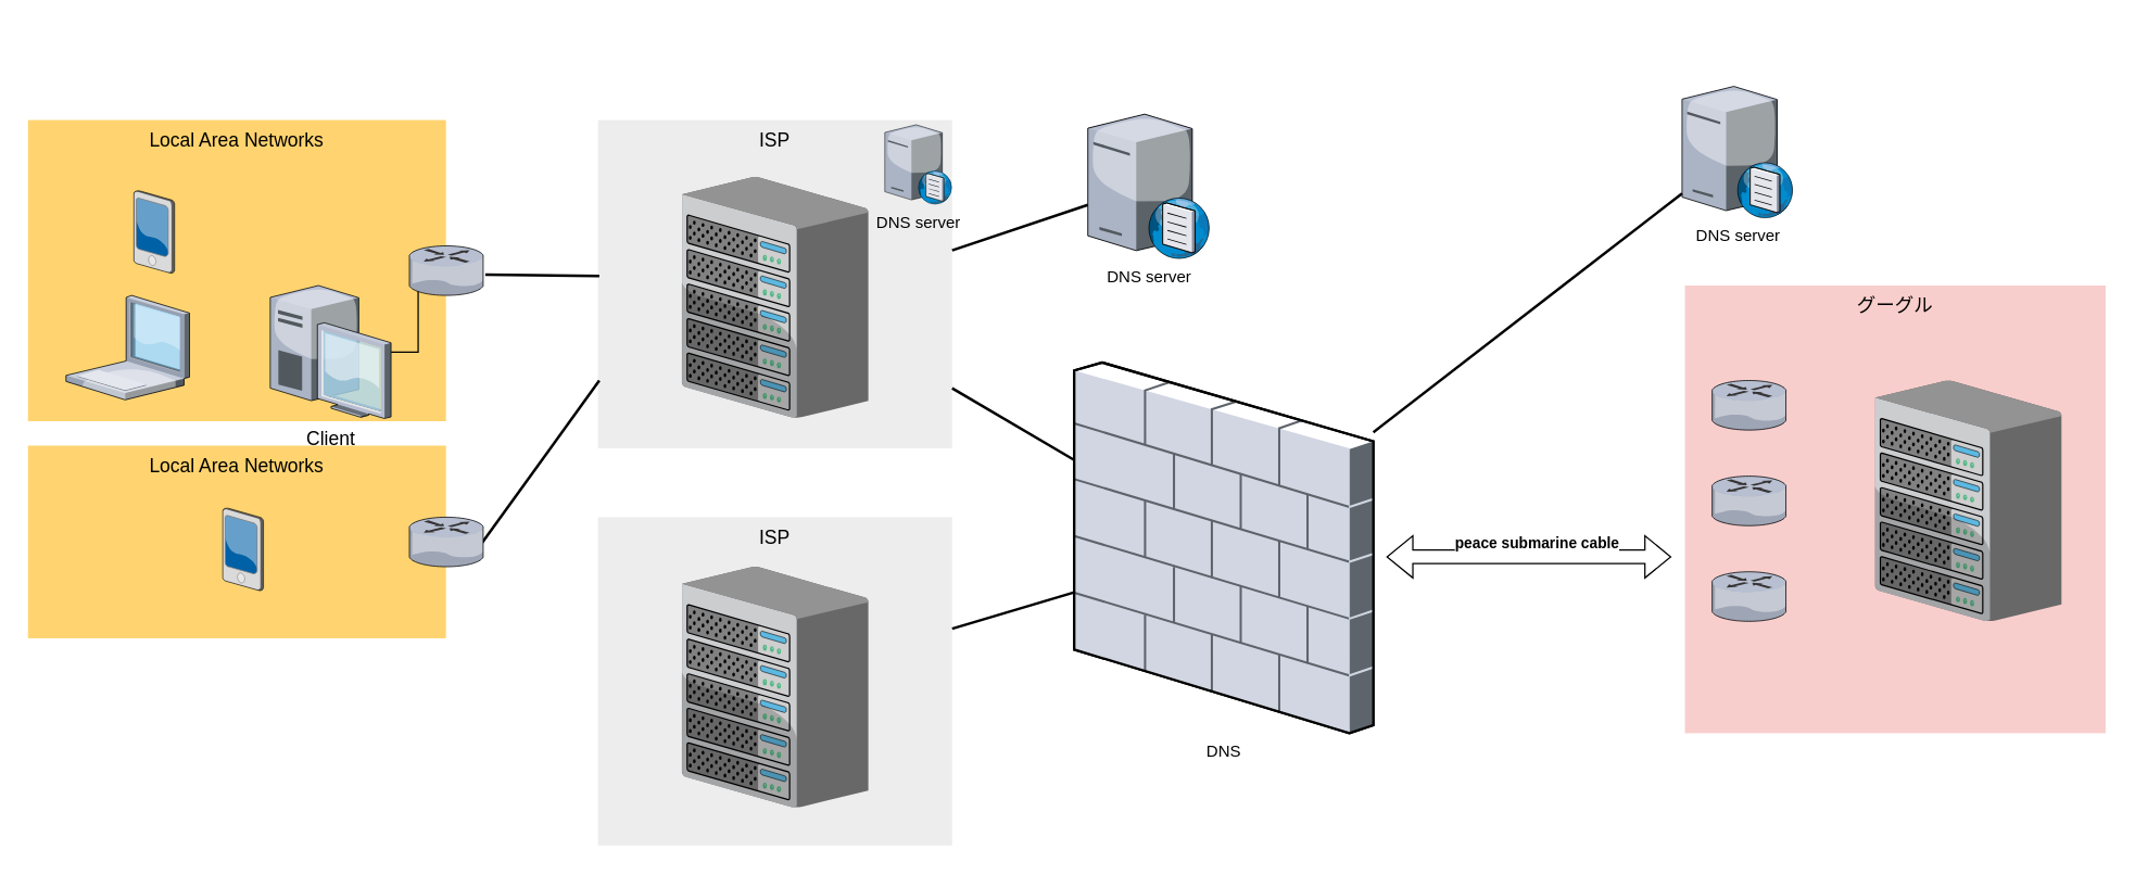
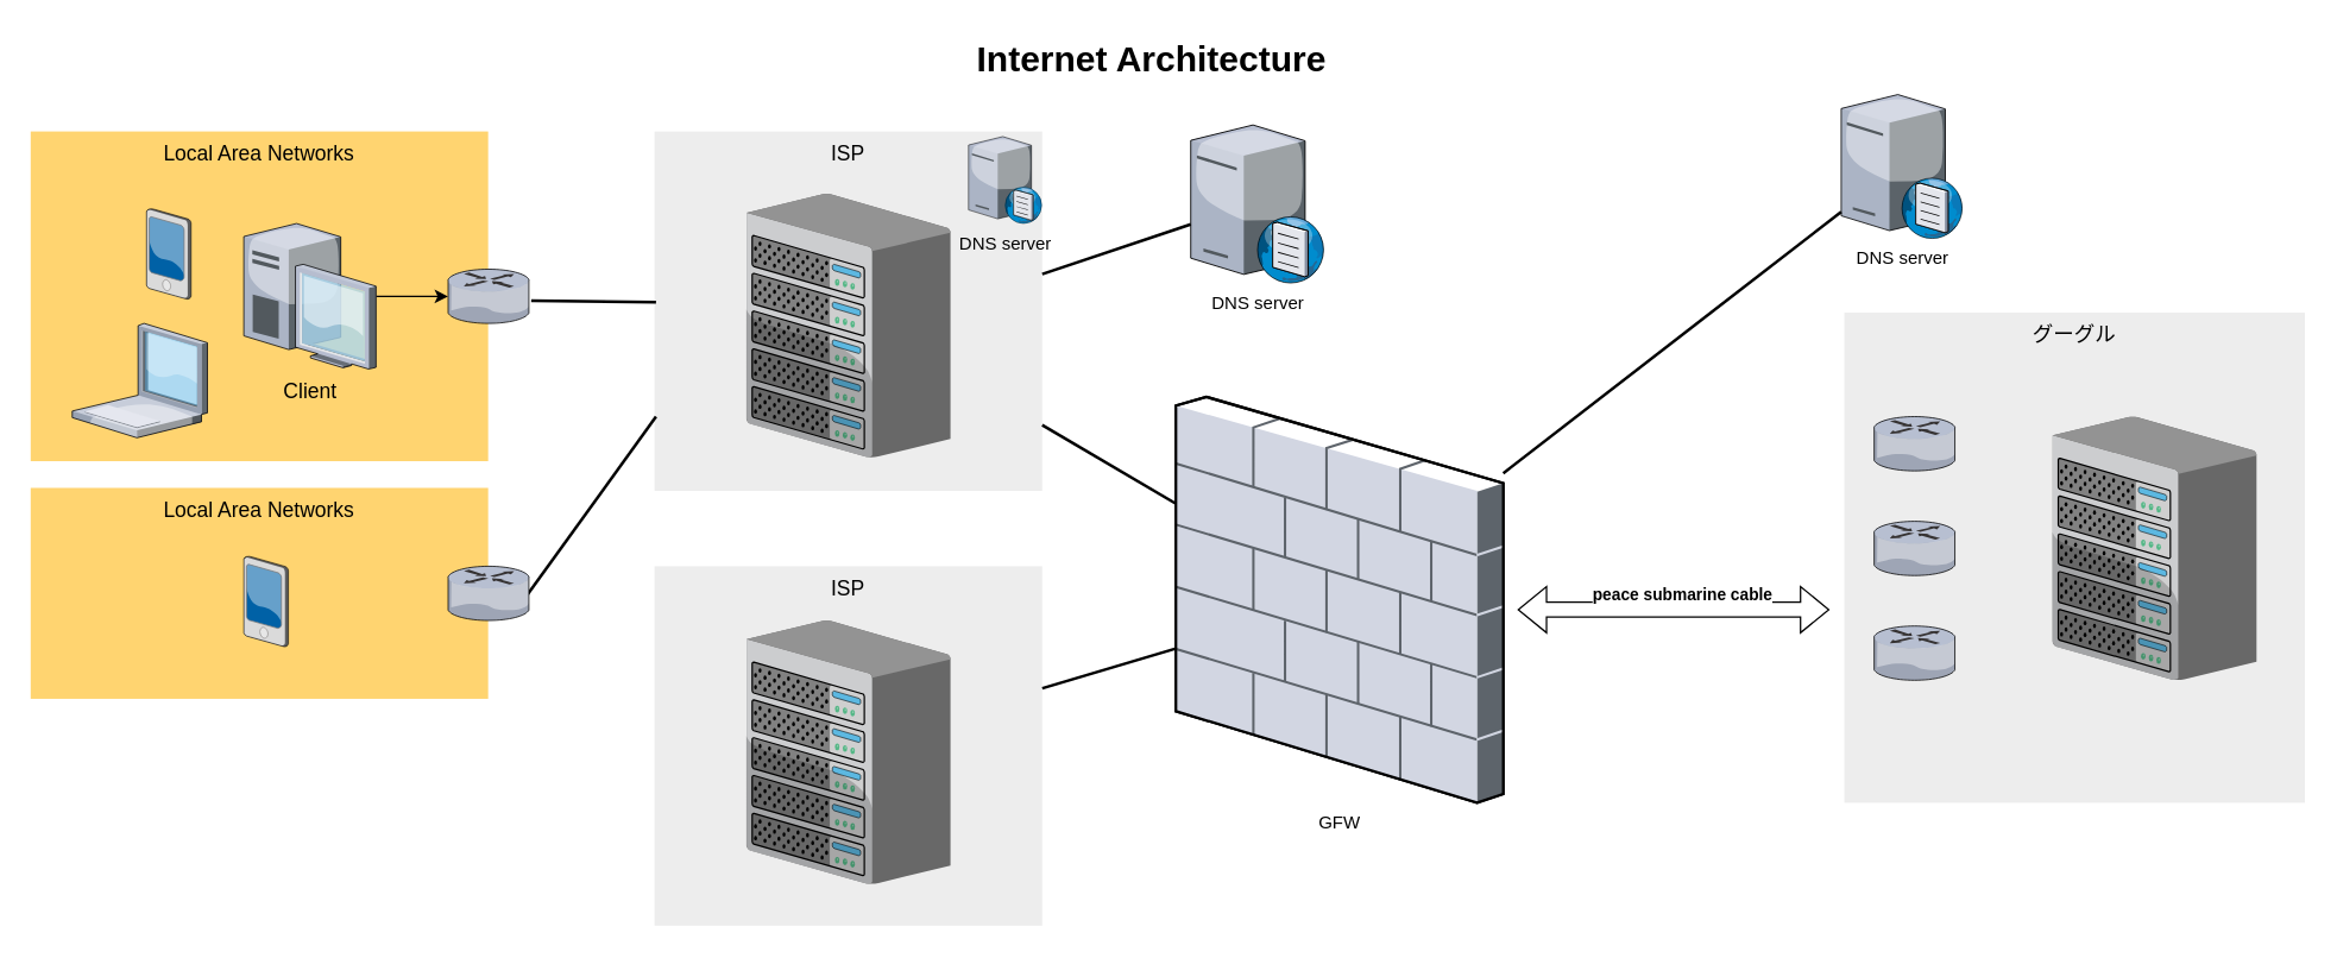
  <mxCell id="0" style=";html=1;" />
  <mxCell id="1" style=";html=1;" parent="0" />
  <mxCell id="2" value="ISP" style="whiteSpace=wrap;html=1;fillColor=#EDEDED;fontSize=14;strokeColor=none;verticalAlign=top;" vertex="1" parent="1"><mxGeometry x="440" y="380.75" width="261" height="242" as="geometry" /></mxCell>
- <mxCell id="3" value="グーグル" style="whiteSpace=wrap;html=1;fillColor=#f8cecc;fontSize=14;strokeColor=none;verticalAlign=top;" parent="1" vertex="1"><mxGeometry x="1241" y="210" width="310" height="330" as="geometry" /></mxCell>
+ <mxCell id="3" value="グーグル" style="whiteSpace=wrap;html=1;fillColor=#ededed;fontSize=14;strokeColor=none;verticalAlign=top;" parent="1" vertex="1"><mxGeometry x="1241" y="210" width="310" height="330" as="geometry" /></mxCell>
  <mxCell id="4" value="ISP" style="whiteSpace=wrap;html=1;fillColor=#EDEDED;fontSize=14;strokeColor=none;verticalAlign=top;" parent="1" vertex="1"><mxGeometry x="440" y="88" width="261" height="242" as="geometry" /></mxCell>
  <mxCell id="5" value="Local Area Networks" style="whiteSpace=wrap;html=1;fillColor=#FFD470;gradientColor=none;fontSize=14;strokeColor=none;verticalAlign=top;" parent="1" vertex="1"><mxGeometry x="20" y="88" width="308" height="222" as="geometry" /></mxCell>
  <mxCell id="6" style="edgeStyle=none;rounded=0;html=1;startSize=10;endSize=10;jettySize=auto;orthogonalLoop=1;fontSize=14;endArrow=none;endFill=0;strokeWidth=2;exitX=0.964;exitY=0.541;exitDx=0;exitDy=0;exitPerimeter=0;" parent="1" source="18" edge="1"><mxGeometry relative="1" as="geometry"><mxPoint x="260" y="358.334" as="sourcePoint" /><mxPoint x="441" y="280" as="targetPoint" /></mxGeometry></mxCell>
  <mxCell id="7" style="edgeStyle=none;rounded=0;html=1;startSize=10;endSize=10;jettySize=auto;orthogonalLoop=1;fontSize=14;endArrow=none;endFill=0;strokeWidth=2;exitX=1.018;exitY=0.582;exitDx=0;exitDy=0;exitPerimeter=0;" parent="1" source="13" edge="1"><mxGeometry relative="1" as="geometry"><mxPoint x="421" y="191" as="sourcePoint" /><mxPoint x="441" y="203" as="targetPoint" /></mxGeometry></mxCell>
  <mxCell id="8" value="" style="edgeStyle=orthogonalEdgeStyle;rounded=0;orthogonalLoop=1;jettySize=auto;html=1;" edge="1" parent="1" source="9" target="13"><mxGeometry relative="1" as="geometry" /></mxCell>
- <mxCell id="9" value="Client" style="verticalLabelPosition=bottom;aspect=fixed;html=1;verticalAlign=top;strokeColor=none;shape=mxgraph.citrix.desktop;fillColor=#66B2FF;gradientColor=#0066CC;fontSize=14;" parent="1" vertex="1"><mxGeometry x="198.5" y="210" width="89" height="98" as="geometry" /></mxCell>
+ <mxCell id="9" value="Client" style="verticalLabelPosition=bottom;aspect=fixed;html=1;verticalAlign=top;strokeColor=none;shape=mxgraph.citrix.desktop;fillColor=#66B2FF;gradientColor=#0066CC;fontSize=14;" parent="1" vertex="1"><mxGeometry x="163.5" y="150" width="89" height="98" as="geometry" /></mxCell>
  <mxCell id="10" style="edgeStyle=none;rounded=0;html=1;startSize=10;endSize=10;jettySize=auto;orthogonalLoop=1;fontSize=14;endArrow=none;endFill=0;strokeWidth=2;" parent="1" source="4" target="26" edge="1"><mxGeometry relative="1" as="geometry"><mxPoint x="661.591" y="248" as="sourcePoint" /><mxPoint x="761" y="280" as="targetPoint" /></mxGeometry></mxCell>
  <mxCell id="11" style="edgeStyle=none;rounded=0;html=1;startSize=10;endSize=10;jettySize=auto;orthogonalLoop=1;fontSize=14;endArrow=none;endFill=0;strokeWidth=2;" parent="1" source="2" target="26" edge="1"><mxGeometry relative="1" as="geometry"><mxPoint x="675" y="534.241" as="sourcePoint" /><mxPoint x="814" y="585.173" as="targetPoint" /></mxGeometry></mxCell>
+ <mxCell id="12" value="&amp;nbsp;Internet Architecture" style="text;strokeColor=none;fillColor=none;html=1;fontSize=24;fontStyle=1;verticalAlign=middle;align=center;" parent="1" vertex="1"><mxGeometry x="340" y="20" width="861" height="40" as="geometry" /></mxCell>
  <mxCell id="13" value="" style="verticalLabelPosition=bottom;aspect=fixed;html=1;verticalAlign=top;strokeColor=none;shape=mxgraph.citrix.router;fillColor=#66B2FF;gradientColor=#0066CC;fontSize=14;" vertex="1" parent="1"><mxGeometry x="301" y="180.75" width="55" height="36.5" as="geometry" /></mxCell>
  <mxCell id="14" value="" style="verticalLabelPosition=bottom;sketch=0;aspect=fixed;html=1;verticalAlign=top;strokeColor=none;align=center;outlineConnect=0;shape=mxgraph.citrix.laptop_1;" vertex="1" parent="1"><mxGeometry x="48" y="217.25" width="91" height="77" as="geometry" /></mxCell>
  <mxCell id="15" value="Local Area Networks" style="whiteSpace=wrap;html=1;fillColor=#FFD470;gradientColor=none;fontSize=14;strokeColor=none;verticalAlign=top;" vertex="1" parent="1"><mxGeometry x="20" y="328" width="308" height="142" as="geometry" /></mxCell>
  <mxCell id="16" value="" style="verticalLabelPosition=bottom;sketch=0;aspect=fixed;html=1;verticalAlign=top;strokeColor=none;align=center;outlineConnect=0;shape=mxgraph.citrix.pda;" vertex="1" parent="1"><mxGeometry x="98" y="140" width="30" height="61" as="geometry" /></mxCell>
  <mxCell id="17" value="" style="verticalLabelPosition=bottom;sketch=0;aspect=fixed;html=1;verticalAlign=top;strokeColor=none;align=center;outlineConnect=0;shape=mxgraph.citrix.pda;" vertex="1" parent="1"><mxGeometry x="163.5" y="374" width="30" height="61" as="geometry" /></mxCell>
  <mxCell id="18" value="" style="verticalLabelPosition=bottom;aspect=fixed;html=1;verticalAlign=top;strokeColor=none;shape=mxgraph.citrix.router;fillColor=#66B2FF;gradientColor=#0066CC;fontSize=14;" vertex="1" parent="1"><mxGeometry x="301" y="380.75" width="55" height="36.5" as="geometry" /></mxCell>
  <mxCell id="19" value="" style="verticalLabelPosition=bottom;sketch=0;aspect=fixed;html=1;verticalAlign=top;strokeColor=none;align=center;outlineConnect=0;shape=mxgraph.citrix.chassis;" vertex="1" parent="1"><mxGeometry x="501.75" y="130" width="137.5" height="177.5" as="geometry" /></mxCell>
  <mxCell id="20" value="" style="verticalLabelPosition=bottom;sketch=0;aspect=fixed;html=1;verticalAlign=top;strokeColor=none;align=center;outlineConnect=0;shape=mxgraph.citrix.chassis;" vertex="1" parent="1"><mxGeometry x="501.75" y="417.25" width="137.5" height="177.5" as="geometry" /></mxCell>
  <mxCell id="21" value="" style="verticalLabelPosition=bottom;sketch=0;aspect=fixed;html=1;verticalAlign=top;strokeColor=none;align=center;outlineConnect=0;shape=mxgraph.citrix.chassis;" vertex="1" parent="1"><mxGeometry x="1381" y="280" width="137.5" height="177.5" as="geometry" /></mxCell>
  <mxCell id="22" value="" style="verticalLabelPosition=bottom;sketch=0;aspect=fixed;html=1;verticalAlign=top;strokeColor=none;align=center;outlineConnect=0;shape=mxgraph.citrix.router;" vertex="1" parent="1"><mxGeometry x="1261" y="280" width="55" height="36.5" as="geometry" /></mxCell>
  <mxCell id="23" value="" style="verticalLabelPosition=bottom;sketch=0;aspect=fixed;html=1;verticalAlign=top;strokeColor=none;align=center;outlineConnect=0;shape=mxgraph.citrix.router;" vertex="1" parent="1"><mxGeometry x="1261" y="350.5" width="55" height="36.5" as="geometry" /></mxCell>
  <mxCell id="24" value="" style="verticalLabelPosition=bottom;sketch=0;aspect=fixed;html=1;verticalAlign=top;strokeColor=none;align=center;outlineConnect=0;shape=mxgraph.citrix.router;" vertex="1" parent="1"><mxGeometry x="1261" y="421" width="55" height="36.5" as="geometry" /></mxCell>
  <mxCell id="25" value="DNS server" style="verticalLabelPosition=bottom;sketch=0;aspect=fixed;html=1;verticalAlign=top;strokeColor=none;align=center;outlineConnect=0;shape=mxgraph.citrix.dns_server;" vertex="1" parent="1"><mxGeometry x="801" y="81" width="90.14" height="109" as="geometry" /></mxCell>
- <mxCell id="26" value="DNS" style="verticalLabelPosition=bottom;sketch=0;aspect=fixed;html=1;verticalAlign=top;strokeColor=none;align=center;outlineConnect=0;shape=mxgraph.citrix.firewall;" vertex="1" parent="1"><mxGeometry x="791" y="266.75" width="220.37" height="273.25" as="geometry" /></mxCell>
+ <mxCell id="26" value="GFW" style="verticalLabelPosition=bottom;sketch=0;aspect=fixed;html=1;verticalAlign=top;strokeColor=none;align=center;outlineConnect=0;shape=mxgraph.citrix.firewall;" vertex="1" parent="1"><mxGeometry x="791" y="266.75" width="220.37" height="273.25" as="geometry" /></mxCell>
  <mxCell id="27" style="edgeStyle=none;rounded=0;html=1;startSize=10;endSize=10;jettySize=auto;orthogonalLoop=1;fontSize=14;endArrow=none;endFill=0;strokeWidth=2;entryX=1;entryY=0.397;entryDx=0;entryDy=0;entryPerimeter=0;" edge="1" parent="1" source="25" target="4"><mxGeometry relative="1" as="geometry"><mxPoint x="761" y="707.111" as="sourcePoint" /><mxPoint x="761" y="700" as="targetPoint" /></mxGeometry></mxCell>
  <mxCell id="28" value="DNS server" style="verticalLabelPosition=bottom;sketch=0;aspect=fixed;html=1;verticalAlign=top;strokeColor=none;align=center;outlineConnect=0;shape=mxgraph.citrix.dns_server;" vertex="1" parent="1"><mxGeometry x="651.38" y="90" width="49.62" height="60" as="geometry" /></mxCell>
  <mxCell id="29" value="" style="shape=flexArrow;endArrow=classic;startArrow=classic;html=1;rounded=0;" edge="1" parent="1"><mxGeometry width="100" height="100" relative="1" as="geometry"><mxPoint x="1021" y="410" as="sourcePoint" /><mxPoint x="1231" y="410" as="targetPoint" /></mxGeometry></mxCell>
  <mxCell id="30" value="peace submarine cable" style="edgeLabel;html=1;align=center;verticalAlign=middle;resizable=0;points=[];fontStyle=1" vertex="1" connectable="0" parent="29"><mxGeometry x="0.367" y="-3" relative="1" as="geometry"><mxPoint x="-34" y="-14" as="offset" /></mxGeometry></mxCell>
  <mxCell id="31" value="DNS server" style="verticalLabelPosition=bottom;sketch=0;aspect=fixed;html=1;verticalAlign=top;strokeColor=none;align=center;outlineConnect=0;shape=mxgraph.citrix.dns_server;" vertex="1" parent="1"><mxGeometry x="1238.88" y="60.75" width="82.08" height="99.25" as="geometry" /></mxCell>
  <mxCell id="32" style="edgeStyle=none;rounded=0;html=1;startSize=10;endSize=10;jettySize=auto;orthogonalLoop=1;fontSize=14;endArrow=none;endFill=0;strokeWidth=2;" edge="1" parent="1" source="31" target="26"><mxGeometry relative="1" as="geometry"><mxPoint x="1001" y="210" as="sourcePoint" /><mxPoint x="911.37" y="270.144" as="targetPoint" /></mxGeometry></mxCell>
